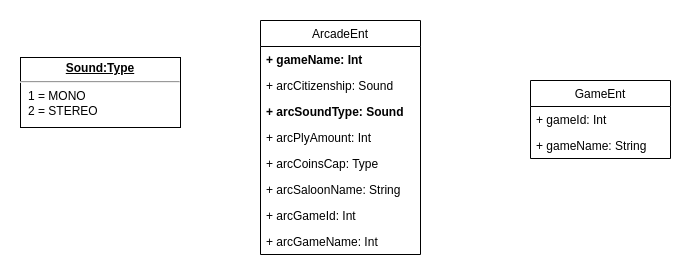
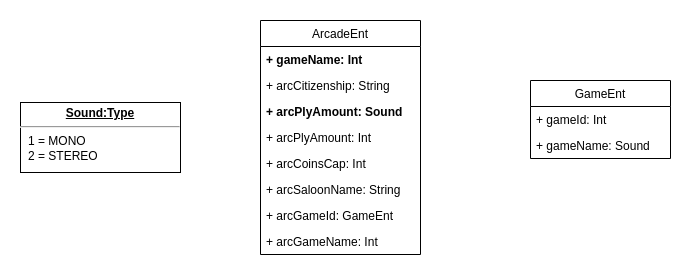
  <mxCell id="0" />
  <mxCell id="1" parent="0" />
  <mxCell id="2" value="ArcadeEnt" style="swimlane;fontStyle=0;childLayout=stackLayout;horizontal=1;startSize=26;fillColor=none;horizontalStack=0;resizeParent=1;resizeParentMax=0;resizeLast=0;collapsible=1;marginBottom=0;" vertex="1" parent="1"><mxGeometry x="260" y="20" width="160" height="234" as="geometry" /></mxCell>
  <mxCell id="3" value="+ gameName: Int" style="text;strokeColor=none;fillColor=none;align=left;verticalAlign=top;spacingLeft=4;spacingRight=4;overflow=hidden;rotatable=0;points=[[0,0.5],[1,0.5]];portConstraint=eastwest;fontStyle=1" vertex="1" parent="2"><mxGeometry y="26" width="160" height="26" as="geometry" /></mxCell>
- <mxCell id="4" value="+ arcCitizenship: Sound" style="text;strokeColor=none;fillColor=none;align=left;verticalAlign=top;spacingLeft=4;spacingRight=4;overflow=hidden;rotatable=0;points=[[0,0.5],[1,0.5]];portConstraint=eastwest;" vertex="1" parent="2"><mxGeometry y="52" width="160" height="26" as="geometry" /></mxCell>
- <mxCell id="5" value="+ arcSoundType: Sound" style="text;strokeColor=none;fillColor=none;align=left;verticalAlign=top;spacingLeft=4;spacingRight=4;overflow=hidden;rotatable=0;points=[[0,0.5],[1,0.5]];portConstraint=eastwest;fontStyle=1" vertex="1" parent="2"><mxGeometry y="78" width="160" height="26" as="geometry" /></mxCell>
+ <mxCell id="4" value="+ arcCitizenship: String" style="text;strokeColor=none;fillColor=none;align=left;verticalAlign=top;spacingLeft=4;spacingRight=4;overflow=hidden;rotatable=0;points=[[0,0.5],[1,0.5]];portConstraint=eastwest;" vertex="1" parent="2"><mxGeometry y="52" width="160" height="26" as="geometry" /></mxCell>
+ <mxCell id="5" value="+ arcPlyAmount: Sound" style="text;strokeColor=none;fillColor=none;align=left;verticalAlign=top;spacingLeft=4;spacingRight=4;overflow=hidden;rotatable=0;points=[[0,0.5],[1,0.5]];portConstraint=eastwest;fontStyle=1" vertex="1" parent="2"><mxGeometry y="78" width="160" height="26" as="geometry" /></mxCell>
  <mxCell id="6" value="+ arcPlyAmount: Int" style="text;strokeColor=none;fillColor=none;align=left;verticalAlign=top;spacingLeft=4;spacingRight=4;overflow=hidden;rotatable=0;points=[[0,0.5],[1,0.5]];portConstraint=eastwest;" vertex="1" parent="2"><mxGeometry y="104" width="160" height="26" as="geometry" /></mxCell>
- <mxCell id="7" value="+ arcCoinsCap: Type" style="text;strokeColor=none;fillColor=none;align=left;verticalAlign=top;spacingLeft=4;spacingRight=4;overflow=hidden;rotatable=0;points=[[0,0.5],[1,0.5]];portConstraint=eastwest;" vertex="1" parent="2"><mxGeometry y="130" width="160" height="26" as="geometry" /></mxCell>
+ <mxCell id="7" value="+ arcCoinsCap: Int" style="text;strokeColor=none;fillColor=none;align=left;verticalAlign=top;spacingLeft=4;spacingRight=4;overflow=hidden;rotatable=0;points=[[0,0.5],[1,0.5]];portConstraint=eastwest;" vertex="1" parent="2"><mxGeometry y="130" width="160" height="26" as="geometry" /></mxCell>
  <mxCell id="8" value="+ arcSaloonName: String" style="text;strokeColor=none;fillColor=none;align=left;verticalAlign=top;spacingLeft=4;spacingRight=4;overflow=hidden;rotatable=0;points=[[0,0.5],[1,0.5]];portConstraint=eastwest;" vertex="1" parent="2"><mxGeometry y="156" width="160" height="26" as="geometry" /></mxCell>
- <mxCell id="9" value="+ arcGameId: Int" style="text;strokeColor=none;fillColor=none;align=left;verticalAlign=top;spacingLeft=4;spacingRight=4;overflow=hidden;rotatable=0;points=[[0,0.5],[1,0.5]];portConstraint=eastwest;" vertex="1" parent="2"><mxGeometry y="182" width="160" height="26" as="geometry" /></mxCell>
+ <mxCell id="9" value="+ arcGameId: GameEnt" style="text;strokeColor=none;fillColor=none;align=left;verticalAlign=top;spacingLeft=4;spacingRight=4;overflow=hidden;rotatable=0;points=[[0,0.5],[1,0.5]];portConstraint=eastwest;" vertex="1" parent="2"><mxGeometry y="182" width="160" height="26" as="geometry" /></mxCell>
  <mxCell id="10" value="+ arcGameName: Int" style="text;strokeColor=none;fillColor=none;align=left;verticalAlign=top;spacingLeft=4;spacingRight=4;overflow=hidden;rotatable=0;points=[[0,0.5],[1,0.5]];portConstraint=eastwest;" vertex="1" parent="2"><mxGeometry y="208" width="160" height="26" as="geometry" /></mxCell>
  <mxCell id="11" value="GameEnt" style="swimlane;fontStyle=0;childLayout=stackLayout;horizontal=1;startSize=26;fillColor=none;horizontalStack=0;resizeParent=1;resizeParentMax=0;resizeLast=0;collapsible=1;marginBottom=0;" vertex="1" parent="1"><mxGeometry x="530" y="80" width="140" height="78" as="geometry" /></mxCell>
  <mxCell id="12" value="+ gameId: Int" style="text;strokeColor=none;fillColor=none;align=left;verticalAlign=top;spacingLeft=4;spacingRight=4;overflow=hidden;rotatable=0;points=[[0,0.5],[1,0.5]];portConstraint=eastwest;" vertex="1" parent="11"><mxGeometry y="26" width="140" height="26" as="geometry" /></mxCell>
- <mxCell id="13" value="+ gameName: String" style="text;strokeColor=none;fillColor=none;align=left;verticalAlign=top;spacingLeft=4;spacingRight=4;overflow=hidden;rotatable=0;points=[[0,0.5],[1,0.5]];portConstraint=eastwest;" vertex="1" parent="11"><mxGeometry y="52" width="140" height="26" as="geometry" /></mxCell>
- <mxCell id="14" value="&lt;p style=&quot;margin: 0px ; margin-top: 4px ; text-align: center ; text-decoration: underline&quot;&gt;&lt;b&gt;Sound:Type&lt;/b&gt;&lt;/p&gt;&lt;hr&gt;&lt;p style=&quot;margin: 0px ; margin-left: 8px&quot;&gt;1 = MONO&lt;br&gt;2 = STEREO&lt;br&gt;&lt;/p&gt;" style="verticalAlign=top;align=left;overflow=fill;fontSize=12;fontFamily=Helvetica;html=1;" vertex="1" parent="1"><mxGeometry x="20" y="57" width="160" height="70" as="geometry" /></mxCell>
+ <mxCell id="13" value="+ gameName: Sound" style="text;strokeColor=none;fillColor=none;align=left;verticalAlign=top;spacingLeft=4;spacingRight=4;overflow=hidden;rotatable=0;points=[[0,0.5],[1,0.5]];portConstraint=eastwest;" vertex="1" parent="11"><mxGeometry y="52" width="140" height="26" as="geometry" /></mxCell>
+ <mxCell id="14" value="&lt;p style=&quot;margin: 0px ; margin-top: 4px ; text-align: center ; text-decoration: underline&quot;&gt;&lt;b&gt;Sound:Type&lt;/b&gt;&lt;/p&gt;&lt;hr&gt;&lt;p style=&quot;margin: 0px ; margin-left: 8px&quot;&gt;1 = MONO&lt;br&gt;2 = STEREO&lt;br&gt;&lt;/p&gt;" style="verticalAlign=top;align=left;overflow=fill;fontSize=12;fontFamily=Helvetica;html=1;" vertex="1" parent="1"><mxGeometry x="20" y="102" width="160" height="70" as="geometry" /></mxCell>
